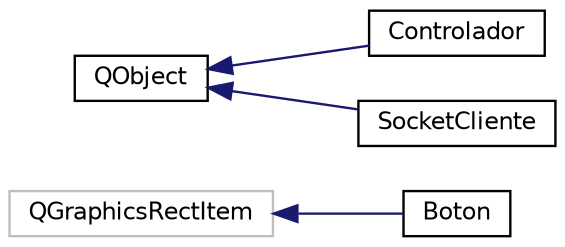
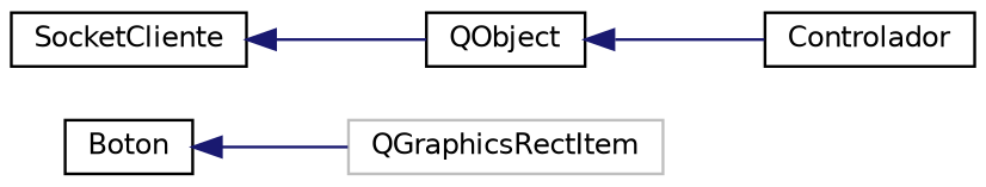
  digraph {
    rankdir=LR
    node [color=black fillcolor=white fontname=Helvetica fontsize=10 shape=record style=filled]
    edge [color=midnightblue dir=back fontname=Helvetica fontsize=10 labelfontname=Helvetica labelfontsize=10 style=solid]
    n1 [color=grey75 height=0.2 label=QGraphicsRectItem width=0.4]
    n2 [height=0.2 label=Boton width=0.4]
    n3 [height=0.2 label=QObject width=0.4]
    n4 [height=0.2 label=Controlador width=0.4]
    n5 [height=0.2 label=SocketCliente width=0.4]
-   n1 -> n2
+   n2 -> n1
    n3 -> n4
-   n3 -> n5
+   n5 -> n3
  }
